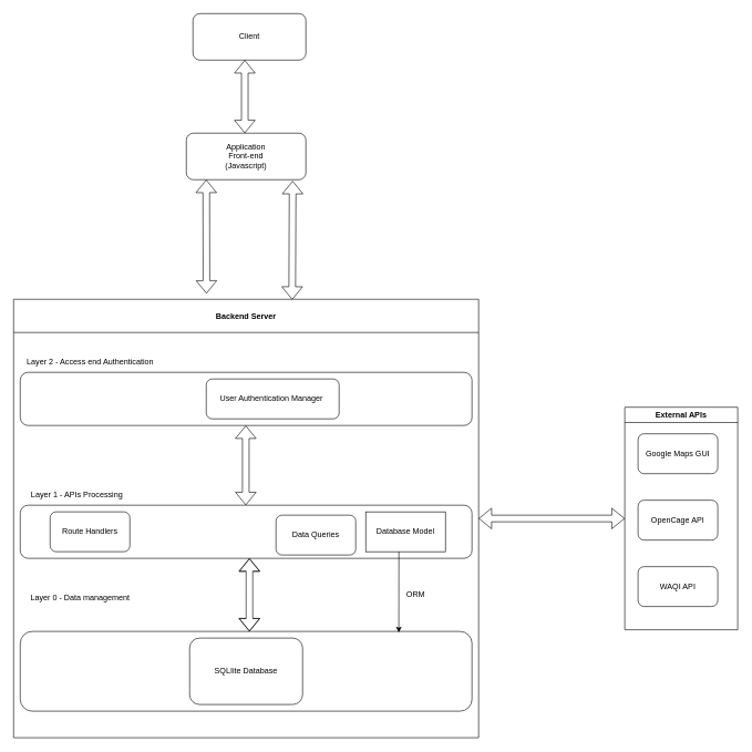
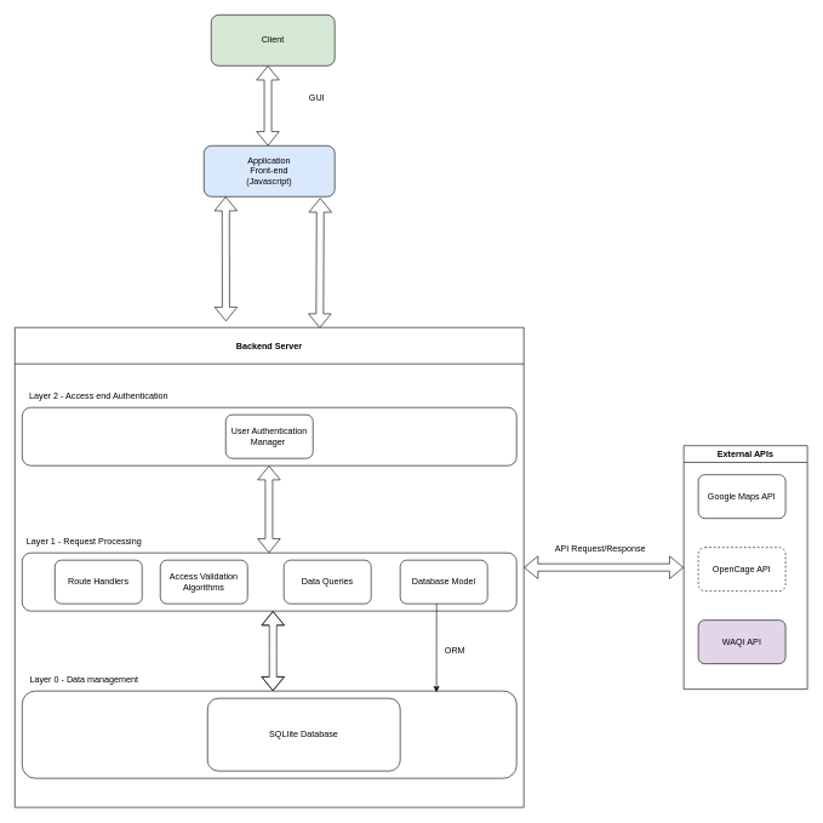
  <mxCell id="0" />
  <mxCell id="1" parent="0" />
- <mxCell id="2" value="Client" style="rounded=1;whiteSpace=wrap;html=1;" parent="1" vertex="1"><mxGeometry x="290" y="20" width="170" height="70" as="geometry" /></mxCell>
- <mxCell id="3" value="&lt;div&gt;Application&lt;/div&gt;&lt;div&gt;Front-end&lt;/div&gt;&lt;div&gt;(Javascript)&lt;/div&gt;" style="rounded=1;whiteSpace=wrap;html=1;" parent="1" vertex="1"><mxGeometry x="280" y="200" width="180" height="70" as="geometry" /></mxCell>
+ <mxCell id="2" value="Client" style="rounded=1;whiteSpace=wrap;html=1;fillColor=#d5e8d4;" parent="1" vertex="1"><mxGeometry x="290" y="20" width="170" height="70" as="geometry" /></mxCell>
+ <mxCell id="3" value="&lt;div&gt;Application&lt;/div&gt;&lt;div&gt;Front-end&lt;/div&gt;&lt;div&gt;(Javascript)&lt;/div&gt;" style="rounded=1;whiteSpace=wrap;html=1;fillColor=#dae8fc;" parent="1" vertex="1"><mxGeometry x="280" y="200" width="180" height="70" as="geometry" /></mxCell>
+ <mxCell id="4" value="GUI" style="text;html=1;align=center;verticalAlign=middle;resizable=0;points=[];autosize=1;strokeColor=none;fillColor=none;" parent="1" vertex="1"><mxGeometry x="415" y="120" width="40" height="30" as="geometry" /></mxCell>
  <mxCell id="5" value="" style="shape=flexArrow;endArrow=classic;startArrow=classic;html=1;rounded=0;entryX=0.099;entryY=0.025;entryDx=0;entryDy=0;entryPerimeter=0;" parent="1" edge="1"><mxGeometry width="100" height="100" relative="1" as="geometry"><mxPoint x="310" y="270" as="sourcePoint" /><mxPoint x="310.29" y="441.5" as="targetPoint" /></mxGeometry></mxCell>
  <mxCell id="6" value="" style="shape=flexArrow;endArrow=classic;startArrow=classic;html=1;rounded=0;entryX=0.599;entryY=0.001;entryDx=0;entryDy=0;entryPerimeter=0;" parent="1" target="8" edge="1"><mxGeometry width="100" height="100" relative="1" as="geometry"><mxPoint x="440.11" y="271.86" as="sourcePoint" /><mxPoint x="440" y="440" as="targetPoint" /></mxGeometry></mxCell>
  <mxCell id="7" value="" style="shape=flexArrow;endArrow=classic;startArrow=classic;html=1;rounded=0;" parent="1" edge="1"><mxGeometry width="100" height="100" relative="1" as="geometry"><mxPoint x="368" y="90" as="sourcePoint" /><mxPoint x="368" y="200" as="targetPoint" /></mxGeometry></mxCell>
  <mxCell id="8" value="Backend Server" style="swimlane;startSize=50;" parent="1" vertex="1"><mxGeometry x="20" y="450" width="700" height="660" as="geometry" /></mxCell>
  <mxCell id="9" value="" style="rounded=1;whiteSpace=wrap;html=1;" parent="8" vertex="1"><mxGeometry x="10" y="310" width="680" height="80" as="geometry" /></mxCell>
- <mxCell id="10" value="Layer 1 - APIs Processing" style="text;html=1;align=center;verticalAlign=middle;resizable=0;points=[];autosize=1;strokeColor=none;fillColor=none;" parent="8" vertex="1"><mxGeometry x="5" y="280" width="180" height="30" as="geometry" /></mxCell>
+ <mxCell id="10" value="Layer 1 - Request Processing" style="text;html=1;align=center;verticalAlign=middle;resizable=0;points=[];autosize=1;strokeColor=none;fillColor=none;" parent="8" vertex="1"><mxGeometry x="5" y="280" width="180" height="30" as="geometry" /></mxCell>
  <mxCell id="11" value="" style="rounded=1;whiteSpace=wrap;html=1;" parent="8" vertex="1"><mxGeometry x="10" y="500" width="680" height="120" as="geometry" /></mxCell>
- <mxCell id="12" value="Layer 0 - Data management" style="text;html=1;align=center;verticalAlign=middle;resizable=0;points=[];autosize=1;strokeColor=none;fillColor=none;" parent="8" vertex="1"><mxGeometry x="15" y="435" width="170" height="30" as="geometry" /></mxCell>
- <mxCell id="13" value="SQLIite Database" style="rounded=1;whiteSpace=wrap;html=1;" parent="8" vertex="1"><mxGeometry x="265" y="510" width="170" height="100" as="geometry" /></mxCell>
+ <mxCell id="12" value="Layer 0 - Data management" style="text;html=1;align=center;verticalAlign=middle;resizable=0;points=[];autosize=1;strokeColor=none;fillColor=none;" parent="8" vertex="1"><mxGeometry x="10" y="470" width="170" height="30" as="geometry" /></mxCell>
+ <mxCell id="13" value="SQLIite Database" style="rounded=1;whiteSpace=wrap;html=1;" parent="8" vertex="1"><mxGeometry x="265" y="510" width="265" height="100" as="geometry" /></mxCell>
+ <mxCell id="14" value="Access Validation Algorithms" style="rounded=1;whiteSpace=wrap;html=1;" vertex="1" parent="8"><mxGeometry x="200" y="320" width="120" height="60" as="geometry" /></mxCell>
  <mxCell id="15" value="Route Handlers" style="rounded=1;whiteSpace=wrap;html=1;" vertex="1" parent="8"><mxGeometry x="55" y="320" width="120" height="60" as="geometry" /></mxCell>
  <mxCell id="16" value="" style="rounded=1;whiteSpace=wrap;html=1;" vertex="1" parent="8"><mxGeometry x="10" y="110" width="680" height="80" as="geometry" /></mxCell>
  <mxCell id="17" value="Layer 2 - Access end Authentication" style="text;html=1;align=center;verticalAlign=middle;resizable=0;points=[];autosize=1;strokeColor=none;fillColor=none;" vertex="1" parent="8"><mxGeometry x="10" y="80" width="210" height="30" as="geometry" /></mxCell>
  <mxCell id="18" value="" style="shape=flexArrow;endArrow=classic;startArrow=classic;html=1;rounded=0;" edge="1" parent="8"><mxGeometry width="100" height="100" relative="1" as="geometry"><mxPoint x="349.5" y="190" as="sourcePoint" /><mxPoint x="349.5" y="310" as="targetPoint" /></mxGeometry></mxCell>
- <mxCell id="19" value="&lt;div&gt;Database Model&lt;/div&gt;" style="whiteSpace=wrap;html=1;rounded=0;" vertex="1" parent="8"><mxGeometry x="530" y="320" width="120" height="60" as="geometry" /></mxCell>
- <mxCell id="20" value="User Authentication Manager&amp;nbsp;" style="rounded=1;whiteSpace=wrap;html=1;" vertex="1" parent="8"><mxGeometry x="290" y="120" width="200" height="60" as="geometry" /></mxCell>
+ <mxCell id="19" value="&lt;div&gt;Database Model&lt;/div&gt;" style="rounded=1;whiteSpace=wrap;html=1;" vertex="1" parent="8"><mxGeometry x="530" y="320" width="120" height="60" as="geometry" /></mxCell>
+ <mxCell id="20" value="User Authentication Manager&amp;nbsp;" style="rounded=1;whiteSpace=wrap;html=1;" vertex="1" parent="8"><mxGeometry x="290" y="120" width="120" height="60" as="geometry" /></mxCell>
  <mxCell id="21" value="" style="shape=flexArrow;endArrow=classic;startArrow=classic;html=1;rounded=0;entryX=0.5;entryY=1;entryDx=0;entryDy=0;exitX=0.5;exitY=0;exitDx=0;exitDy=0;" edge="1" parent="8"><mxGeometry width="100" height="100" relative="1" as="geometry"><mxPoint x="355" y="500" as="sourcePoint" /><mxPoint x="355" y="390" as="targetPoint" /><Array as="points"><mxPoint x="355" y="450" /></Array></mxGeometry></mxCell>
  <mxCell id="22" value="" style="endArrow=classic;html=1;rounded=0;entryX=0.838;entryY=0.013;entryDx=0;entryDy=0;entryPerimeter=0;" edge="1" parent="8" target="11"><mxGeometry width="50" height="50" relative="1" as="geometry"><mxPoint x="580" y="380" as="sourcePoint" /><mxPoint x="500" y="490" as="targetPoint" /></mxGeometry></mxCell>
  <mxCell id="23" value="ORM" style="text;html=1;align=center;verticalAlign=middle;resizable=0;points=[];autosize=1;strokeColor=none;fillColor=none;" vertex="1" parent="8"><mxGeometry x="580" y="430" width="50" height="30" as="geometry" /></mxCell>
- <mxCell id="24" value="Data Queries" style="rounded=1;whiteSpace=wrap;html=1;" vertex="1" parent="8"><mxGeometry x="395" y="325" width="120" height="60" as="geometry" /></mxCell>
+ <mxCell id="24" value="Data Queries" style="rounded=1;whiteSpace=wrap;html=1;" vertex="1" parent="8"><mxGeometry x="370" y="320" width="120" height="60" as="geometry" /></mxCell>
  <mxCell id="25" value="External APIs" style="swimlane;whiteSpace=wrap;html=1;" vertex="1" parent="1"><mxGeometry x="940" y="612.5" width="170" height="335" as="geometry" /></mxCell>
- <mxCell id="26" value="Google Maps GUI" style="rounded=1;whiteSpace=wrap;html=1;" vertex="1" parent="25"><mxGeometry x="20" y="40" width="120" height="60" as="geometry" /></mxCell>
- <mxCell id="27" value="OpenCage API" style="rounded=1;whiteSpace=wrap;html=1;" vertex="1" parent="25"><mxGeometry x="20" y="140" width="120" height="60" as="geometry" /></mxCell>
- <mxCell id="28" value="WAQI API" style="rounded=1;whiteSpace=wrap;html=1;" vertex="1" parent="25"><mxGeometry x="20" y="240" width="120" height="60" as="geometry" /></mxCell>
+ <mxCell id="26" value="Google Maps API" style="rounded=1;whiteSpace=wrap;html=1;" vertex="1" parent="25"><mxGeometry x="20" y="40" width="120" height="60" as="geometry" /></mxCell>
+ <mxCell id="27" value="OpenCage API" style="rounded=1;whiteSpace=wrap;html=1;dashed=1;" vertex="1" parent="25"><mxGeometry x="20" y="140" width="120" height="60" as="geometry" /></mxCell>
+ <mxCell id="28" value="WAQI API" style="rounded=1;whiteSpace=wrap;html=1;fillColor=#e1d5e7;" vertex="1" parent="25"><mxGeometry x="20" y="240" width="120" height="60" as="geometry" /></mxCell>
  <mxCell id="29" value="" style="shape=flexArrow;endArrow=classic;startArrow=classic;html=1;rounded=0;entryX=0;entryY=0.5;entryDx=0;entryDy=0;exitX=1;exitY=0.5;exitDx=0;exitDy=0;" edge="1" parent="1" source="8" target="25"><mxGeometry width="100" height="100" relative="1" as="geometry"><mxPoint x="620" y="920" as="sourcePoint" /><mxPoint x="720" y="820" as="targetPoint" /></mxGeometry></mxCell>
+ <mxCell id="30" value="API Request/Response" style="text;html=1;align=center;verticalAlign=middle;resizable=0;points=[];autosize=1;strokeColor=none;fillColor=none;" vertex="1" parent="1"><mxGeometry x="750" y="740" width="150" height="30" as="geometry" /></mxCell>
